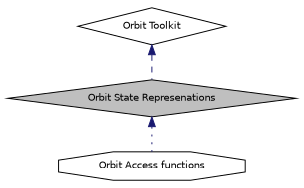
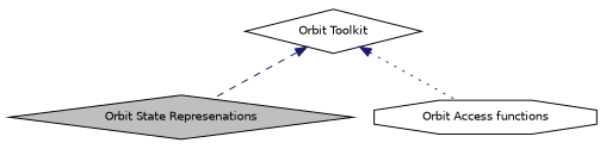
  digraph {
    fontname="DejaVu Sans"
    rankdir=TB
    node [color=black fillcolor=white fontname="DejaVu Sans" fontsize=10 shape=diamond style=filled]
    edge [color=midnightblue dir=back fontname="DejaVu Sans" fontsize=10 labelfontname=Helvetica labelfontsize=10 shape=plaintext]
    n1 [fillcolor=grey75 fontcolor=black height=0.2 label="Orbit State Represenations" width=0.4]
    n2 [height=0.2 label="Orbit Access functions" shape=octagon width=0.4]
    n3 [height=0.2 label="Orbit Toolkit" width=0.4]
-   n1 -> n2 [style=dotted]
+   n3 -> n2 [style=dotted]
    n3 -> n1 [style=dashed]
  }
